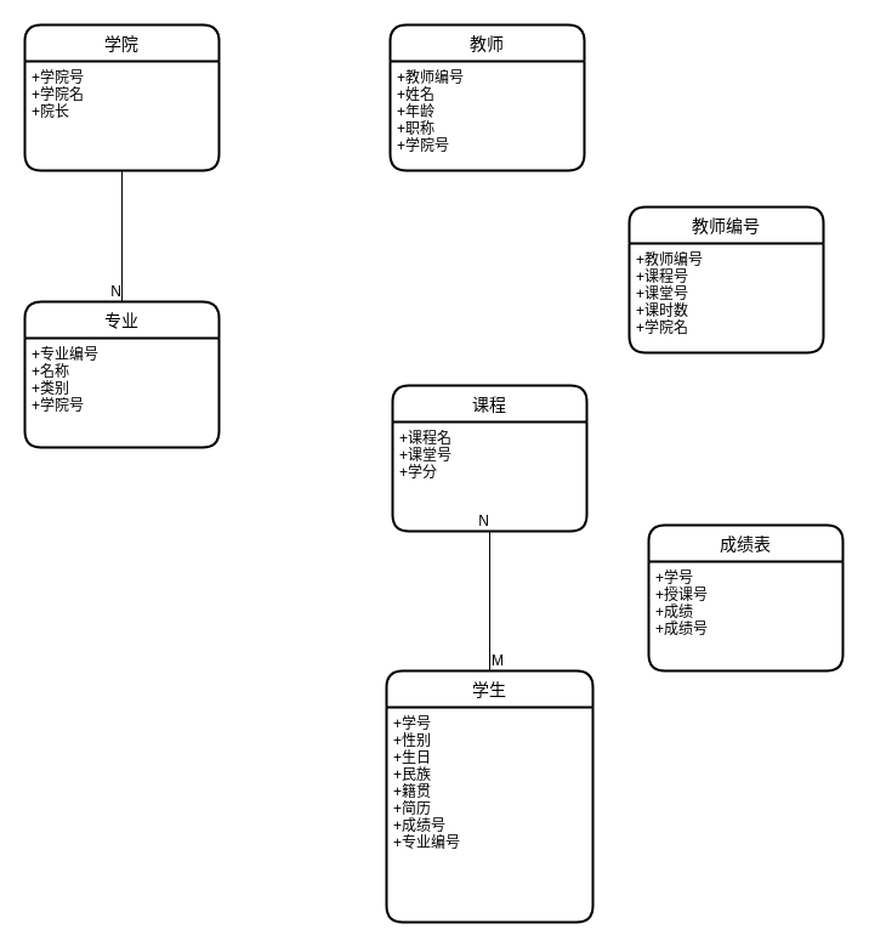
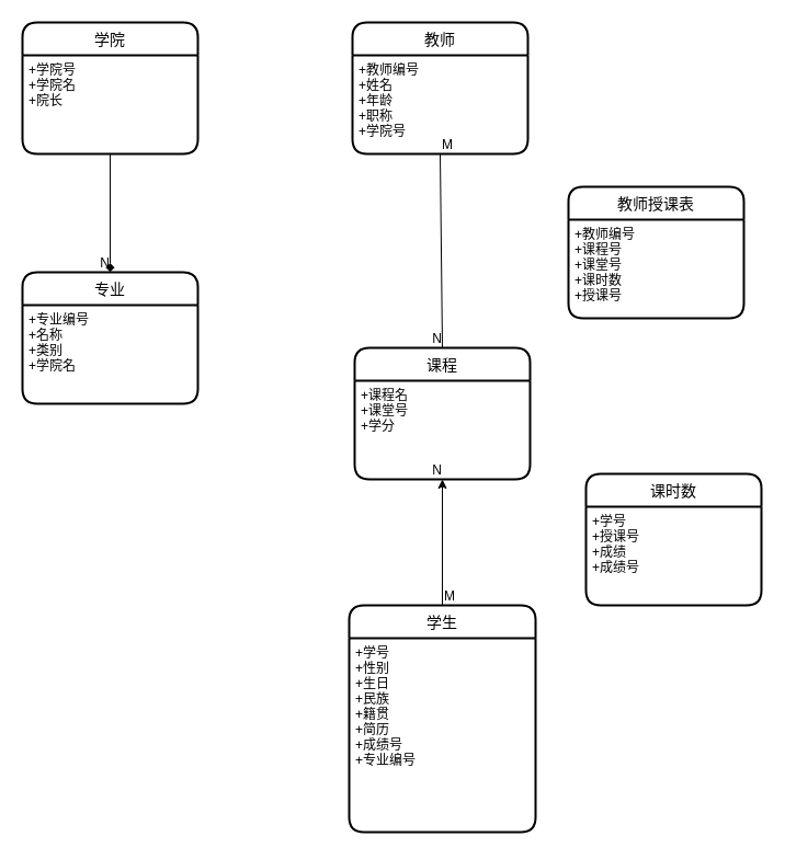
  <mxCell id="0" />
  <mxCell id="1" parent="0" />
  <mxCell id="2" value="学生" style="swimlane;childLayout=stackLayout;horizontal=1;startSize=30;horizontalStack=0;rounded=1;fontSize=14;fontStyle=0;strokeWidth=2;resizeParent=0;resizeLast=1;shadow=0;dashed=0;align=center;" vertex="1" parent="1"><mxGeometry x="318" y="552" width="170" height="207" as="geometry" /></mxCell>
  <mxCell id="3" value="+学号&#10;+性别&#10;+生日&#10;+民族&#10;+籍贯&#10;+简历&#10;+成绩号&#10;+专业编号" style="align=left;strokeColor=none;fillColor=none;spacingLeft=4;fontSize=12;verticalAlign=top;resizable=0;rotatable=0;part=1;" vertex="1" parent="2"><mxGeometry y="30" width="170" height="90" as="geometry" /></mxCell>
  <mxCell id="4" style="align=left;strokeColor=none;fillColor=none;spacingLeft=4;fontSize=12;verticalAlign=top;resizable=0;rotatable=0;part=1;" vertex="1" parent="2"><mxGeometry y="120" width="170" height="90" as="geometry" /></mxCell>
  <mxCell id="5" style="align=left;strokeColor=none;fillColor=none;spacingLeft=4;fontSize=12;verticalAlign=top;resizable=0;rotatable=0;part=1;" vertex="1" parent="2"><mxGeometry y="210" width="170" height="-3" as="geometry" /></mxCell>
  <mxCell id="6" value="课程" style="swimlane;childLayout=stackLayout;horizontal=1;startSize=30;horizontalStack=0;rounded=1;fontSize=14;fontStyle=0;strokeWidth=2;resizeParent=0;resizeLast=1;shadow=0;dashed=0;align=center;" vertex="1" parent="1"><mxGeometry x="323" y="317" width="160" height="120" as="geometry" /></mxCell>
  <mxCell id="7" value="+课程名&#10;+课堂号&#10;+学分" style="align=left;strokeColor=none;fillColor=none;spacingLeft=4;fontSize=12;verticalAlign=top;resizable=0;rotatable=0;part=1;" vertex="1" parent="6"><mxGeometry y="30" width="160" height="90" as="geometry" /></mxCell>
  <mxCell id="8" value="专业" style="swimlane;childLayout=stackLayout;horizontal=1;startSize=30;horizontalStack=0;rounded=1;fontSize=14;fontStyle=0;strokeWidth=2;resizeParent=0;resizeLast=1;shadow=0;dashed=0;align=center;" vertex="1" parent="1"><mxGeometry x="20" y="248" width="160" height="120" as="geometry" /></mxCell>
- <mxCell id="9" value="+专业编号&#10;+名称&#10;+类别&#10;+学院号" style="align=left;strokeColor=none;fillColor=none;spacingLeft=4;fontSize=12;verticalAlign=top;resizable=0;rotatable=0;part=1;" vertex="1" parent="8"><mxGeometry y="30" width="160" height="90" as="geometry" /></mxCell>
- <mxCell id="10" value="成绩表" style="swimlane;childLayout=stackLayout;horizontal=1;startSize=30;horizontalStack=0;rounded=1;fontSize=14;fontStyle=0;strokeWidth=2;resizeParent=0;resizeLast=1;shadow=0;dashed=0;align=center;" vertex="1" parent="1"><mxGeometry x="534" y="432" width="160" height="120" as="geometry" /></mxCell>
+ <mxCell id="9" value="+专业编号&#10;+名称&#10;+类别&#10;+学院名" style="align=left;strokeColor=none;fillColor=none;spacingLeft=4;fontSize=12;verticalAlign=top;resizable=0;rotatable=0;part=1;" vertex="1" parent="8"><mxGeometry y="30" width="160" height="90" as="geometry" /></mxCell>
+ <mxCell id="10" value="课时数" style="swimlane;childLayout=stackLayout;horizontal=1;startSize=30;horizontalStack=0;rounded=1;fontSize=14;fontStyle=0;strokeWidth=2;resizeParent=0;resizeLast=1;shadow=0;dashed=0;align=center;" vertex="1" parent="1"><mxGeometry x="534" y="432" width="160" height="120" as="geometry" /></mxCell>
  <mxCell id="11" value="+学号&#10;+授课号&#10;+成绩&#10;+成绩号" style="align=left;strokeColor=none;fillColor=none;spacingLeft=4;fontSize=12;verticalAlign=top;resizable=0;rotatable=0;part=1;" vertex="1" parent="10"><mxGeometry y="30" width="160" height="90" as="geometry" /></mxCell>
  <mxCell id="12" value="学院" style="swimlane;childLayout=stackLayout;horizontal=1;startSize=30;horizontalStack=0;rounded=1;fontSize=14;fontStyle=0;strokeWidth=2;resizeParent=0;resizeLast=1;shadow=0;dashed=0;align=center;" vertex="1" parent="1"><mxGeometry x="20" y="20" width="160" height="120" as="geometry" /></mxCell>
  <mxCell id="13" value="+学院号&#10;+学院名&#10;+院长" style="align=left;strokeColor=none;fillColor=none;spacingLeft=4;fontSize=12;verticalAlign=top;resizable=0;rotatable=0;part=1;" vertex="1" parent="12"><mxGeometry y="30" width="160" height="90" as="geometry" /></mxCell>
- <mxCell id="14" value="" style="endArrow=none;html=1;rounded=0;entryX=0.5;entryY=0;entryDx=0;entryDy=0;exitX=0.5;exitY=1;exitDx=0;exitDy=0;" edge="1" parent="1" source="13" target="8"><mxGeometry relative="1" as="geometry"><mxPoint x="33" y="167" as="sourcePoint" /><mxPoint x="193" y="167" as="targetPoint" /></mxGeometry></mxCell>
+ <mxCell id="14" value="" style="endArrow=diamond;html=1;rounded=0;entryX=0.5;entryY=0;entryDx=0;entryDy=0;exitX=0.5;exitY=1;exitDx=0;exitDy=0;" edge="1" parent="1" source="13" target="8"><mxGeometry relative="1" as="geometry"><mxPoint x="33" y="167" as="sourcePoint" /><mxPoint x="193" y="167" as="targetPoint" /></mxGeometry></mxCell>
  <mxCell id="15" value="N" style="resizable=0;html=1;align=right;verticalAlign=bottom;" connectable="0" vertex="1" parent="14"><mxGeometry x="1" relative="1" as="geometry" /></mxCell>
- <mxCell id="16" value="" style="endArrow=none;html=1;rounded=0;entryX=0.5;entryY=1;entryDx=0;entryDy=0;exitX=0.5;exitY=0;exitDx=0;exitDy=0;" edge="1" parent="1" source="2" target="7"><mxGeometry relative="1" as="geometry"><mxPoint x="394" y="527" as="sourcePoint" /><mxPoint x="554" y="527" as="targetPoint" /></mxGeometry></mxCell>
+ <mxCell id="16" value="" style="endArrow=classic;html=1;rounded=0;entryX=0.5;entryY=1;entryDx=0;entryDy=0;exitX=0.5;exitY=0;exitDx=0;exitDy=0;" edge="1" parent="1" source="2" target="7"><mxGeometry relative="1" as="geometry"><mxPoint x="394" y="527" as="sourcePoint" /><mxPoint x="554" y="527" as="targetPoint" /></mxGeometry></mxCell>
  <mxCell id="17" value="M" style="resizable=0;html=1;align=left;verticalAlign=bottom;" connectable="0" vertex="1" parent="16"><mxGeometry x="-1" relative="1" as="geometry" /></mxCell>
  <mxCell id="18" value="N" style="resizable=0;html=1;align=right;verticalAlign=bottom;" connectable="0" vertex="1" parent="16"><mxGeometry x="1" relative="1" as="geometry" /></mxCell>
  <mxCell id="19" value="教师" style="swimlane;childLayout=stackLayout;horizontal=1;startSize=30;horizontalStack=0;rounded=1;fontSize=14;fontStyle=0;strokeWidth=2;resizeParent=0;resizeLast=1;shadow=0;dashed=0;align=center;" vertex="1" parent="1"><mxGeometry x="321" y="20" width="160" height="120" as="geometry" /></mxCell>
  <mxCell id="20" value="+教师编号&#10;+姓名&#10;+年龄&#10;+职称&#10;+学院号" style="align=left;strokeColor=none;fillColor=none;spacingLeft=4;fontSize=12;verticalAlign=top;resizable=0;rotatable=0;part=1;" vertex="1" parent="19"><mxGeometry y="30" width="160" height="90" as="geometry" /></mxCell>
- <mxCell id="24" value="教师编号" style="swimlane;childLayout=stackLayout;horizontal=1;startSize=30;horizontalStack=0;rounded=1;fontSize=14;fontStyle=0;strokeWidth=2;resizeParent=0;resizeLast=1;shadow=0;dashed=0;align=center;" vertex="1" parent="1"><mxGeometry x="518" y="170" width="160" height="120" as="geometry" /></mxCell>
- <mxCell id="25" value="+教师编号&#10;+课程号&#10;+课堂号&#10;+课时数&#10;+学院名" style="align=left;strokeColor=none;fillColor=none;spacingLeft=4;fontSize=12;verticalAlign=top;resizable=0;rotatable=0;part=1;" vertex="1" parent="24"><mxGeometry y="30" width="160" height="90" as="geometry" /></mxCell>
+ <mxCell id="21" value="" style="endArrow=none;html=1;rounded=0;exitX=0.5;exitY=1;exitDx=0;exitDy=0;entryX=0.5;entryY=0;entryDx=0;entryDy=0;" edge="1" parent="1" source="20" target="6"><mxGeometry relative="1" as="geometry"><mxPoint x="384" y="206" as="sourcePoint" /><mxPoint x="544" y="206" as="targetPoint" /></mxGeometry></mxCell>
+ <mxCell id="22" value="M" style="resizable=0;html=1;align=left;verticalAlign=bottom;" connectable="0" vertex="1" parent="21"><mxGeometry x="-1" relative="1" as="geometry" /></mxCell>
+ <mxCell id="23" value="N" style="resizable=0;html=1;align=right;verticalAlign=bottom;" connectable="0" vertex="1" parent="21"><mxGeometry x="1" relative="1" as="geometry" /></mxCell>
+ <mxCell id="24" value="教师授课表" style="swimlane;childLayout=stackLayout;horizontal=1;startSize=30;horizontalStack=0;rounded=1;fontSize=14;fontStyle=0;strokeWidth=2;resizeParent=0;resizeLast=1;shadow=0;dashed=0;align=center;" vertex="1" parent="1"><mxGeometry x="518" y="170" width="160" height="120" as="geometry" /></mxCell>
+ <mxCell id="25" value="+教师编号&#10;+课程号&#10;+课堂号&#10;+课时数&#10;+授课号" style="align=left;strokeColor=none;fillColor=none;spacingLeft=4;fontSize=12;verticalAlign=top;resizable=0;rotatable=0;part=1;" vertex="1" parent="24"><mxGeometry y="30" width="160" height="90" as="geometry" /></mxCell>
